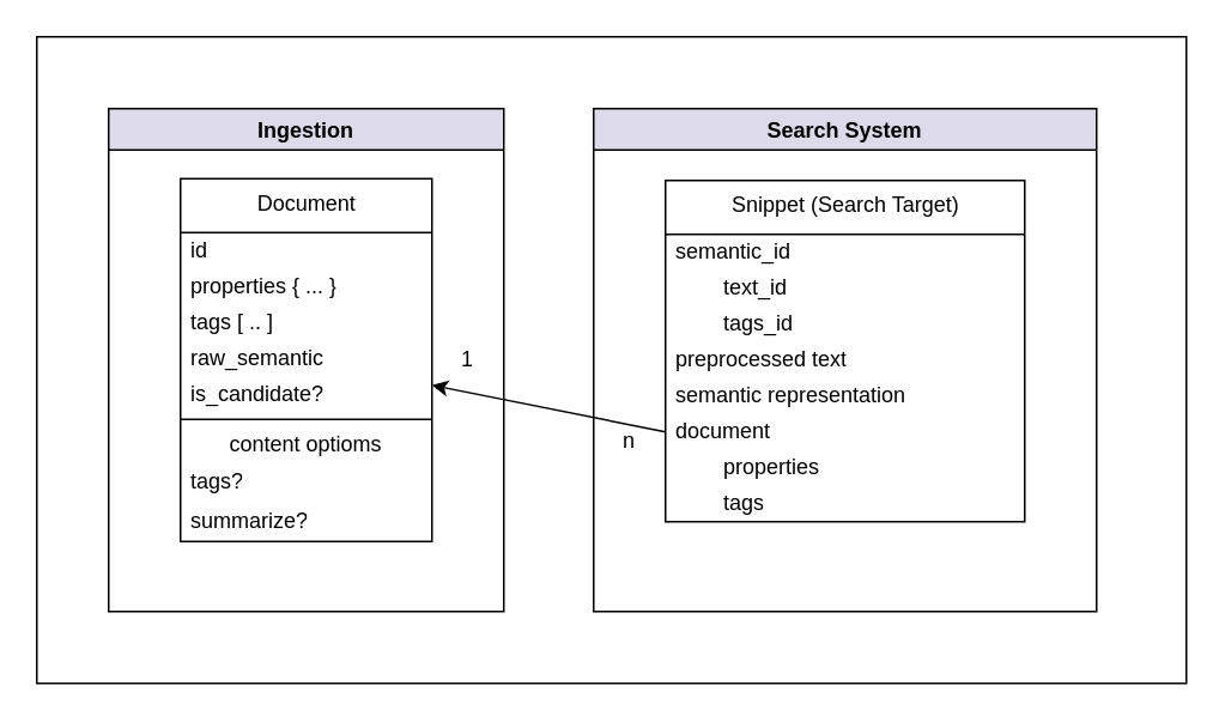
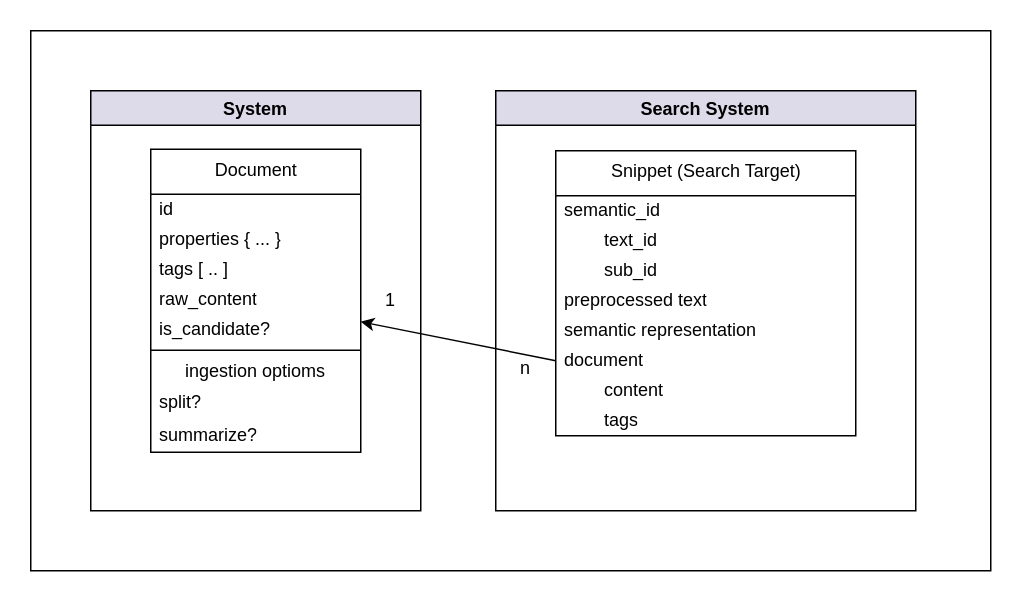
  <mxCell id="0" />
  <mxCell id="1" parent="0" />
  <mxCell id="2" value="" style="rounded=0;whiteSpace=wrap;html=1;" vertex="1" parent="1"><mxGeometry width="640" height="360" as="geometry" x="20" y="20" /></mxCell>
  <mxCell id="3" value="Search System" style="swimlane;fontColor=#000000;fillColor=#DDDBEA;" vertex="1" parent="1"><mxGeometry x="330" y="60" width="280" height="280" as="geometry"><mxRectangle x="360" y="450" width="150" height="30" as="alternateBounds" /></mxGeometry></mxCell>
  <mxCell id="4" value="Snippet (Search Target)" style="swimlane;fontStyle=0;align=center;verticalAlign=top;childLayout=stackLayout;horizontal=1;startSize=30;horizontalStack=0;resizeParent=1;resizeParentMax=0;resizeLast=0;collapsible=0;marginBottom=0;html=1;" vertex="1" parent="3"><mxGeometry x="40" y="40" width="200" height="190" as="geometry" /></mxCell>
  <mxCell id="5" value="semantic_id" style="text;html=1;strokeColor=none;fillColor=none;align=left;verticalAlign=middle;spacingLeft=4;spacingRight=4;overflow=hidden;rotatable=0;points=[[0,0.5],[1,0.5]];portConstraint=eastwest;" vertex="1" parent="4"><mxGeometry y="30" width="200" height="20" as="geometry" /></mxCell>
  <mxCell id="6" value="&lt;span style=&quot;white-space: pre;&quot;&gt;&#09;&lt;/span&gt;text_id" style="text;html=1;strokeColor=none;fillColor=none;align=left;verticalAlign=middle;spacingLeft=4;spacingRight=4;overflow=hidden;rotatable=0;points=[[0,0.5],[1,0.5]];portConstraint=eastwest;" vertex="1" parent="4"><mxGeometry y="50" width="200" height="20" as="geometry" /></mxCell>
- <mxCell id="7" value="&lt;span style=&quot;white-space: pre;&quot;&gt;&#09;&lt;/span&gt;tags_id" style="text;html=1;strokeColor=none;fillColor=none;align=left;verticalAlign=middle;spacingLeft=4;spacingRight=4;overflow=hidden;rotatable=0;points=[[0,0.5],[1,0.5]];portConstraint=eastwest;" vertex="1" parent="4"><mxGeometry y="70" width="200" height="20" as="geometry" /></mxCell>
+ <mxCell id="7" value="&lt;span style=&quot;white-space: pre;&quot;&gt;&#09;&lt;/span&gt;sub_id" style="text;html=1;strokeColor=none;fillColor=none;align=left;verticalAlign=middle;spacingLeft=4;spacingRight=4;overflow=hidden;rotatable=0;points=[[0,0.5],[1,0.5]];portConstraint=eastwest;" vertex="1" parent="4"><mxGeometry y="70" width="200" height="20" as="geometry" /></mxCell>
  <mxCell id="8" value="preprocessed text" style="text;html=1;strokeColor=none;fillColor=none;align=left;verticalAlign=middle;spacingLeft=4;spacingRight=4;overflow=hidden;rotatable=0;points=[[0,0.5],[1,0.5]];portConstraint=eastwest;" vertex="1" parent="4"><mxGeometry y="90" width="200" height="20" as="geometry" /></mxCell>
  <mxCell id="9" value="semantic representation" style="text;html=1;strokeColor=none;fillColor=none;align=left;verticalAlign=middle;spacingLeft=4;spacingRight=4;overflow=hidden;rotatable=0;points=[[0,0.5],[1,0.5]];portConstraint=eastwest;" vertex="1" parent="4"><mxGeometry y="110" width="200" height="20" as="geometry" /></mxCell>
  <mxCell id="10" value="&lt;font color=&quot;#000000&quot;&gt;document&lt;br&gt;&lt;/font&gt;" style="text;html=1;strokeColor=none;fillColor=none;align=left;verticalAlign=middle;spacingLeft=4;spacingRight=4;overflow=hidden;rotatable=0;points=[[0,0.5],[1,0.5]];portConstraint=eastwest;fontColor=#808080;" vertex="1" parent="4"><mxGeometry y="130" width="200" height="20" as="geometry" /></mxCell>
- <mxCell id="11" value="&lt;span style=&quot;white-space: pre;&quot;&gt;&#09;&lt;/span&gt;properties" style="text;html=1;strokeColor=none;fillColor=none;align=left;verticalAlign=middle;spacingLeft=4;spacingRight=4;overflow=hidden;rotatable=0;points=[[0,0.5],[1,0.5]];portConstraint=eastwest;" vertex="1" parent="4"><mxGeometry y="150" width="200" height="20" as="geometry" /></mxCell>
+ <mxCell id="11" value="&lt;span style=&quot;white-space: pre;&quot;&gt;&#09;&lt;/span&gt;content" style="text;html=1;strokeColor=none;fillColor=none;align=left;verticalAlign=middle;spacingLeft=4;spacingRight=4;overflow=hidden;rotatable=0;points=[[0,0.5],[1,0.5]];portConstraint=eastwest;" vertex="1" parent="4"><mxGeometry y="150" width="200" height="20" as="geometry" /></mxCell>
  <mxCell id="12" value="&lt;span style=&quot;white-space: pre;&quot;&gt;&#09;&lt;/span&gt;tags" style="text;html=1;strokeColor=none;fillColor=none;align=left;verticalAlign=middle;spacingLeft=4;spacingRight=4;overflow=hidden;rotatable=0;points=[[0,0.5],[1,0.5]];portConstraint=eastwest;" vertex="1" parent="4"><mxGeometry y="170" width="200" height="20" as="geometry" /></mxCell>
  <mxCell id="13" value="n" style="text;html=1;strokeColor=none;fillColor=none;align=center;verticalAlign=middle;whiteSpace=wrap;rounded=0;fontColor=#000000;" vertex="1" parent="3"><mxGeometry x="10" y="180" width="20" height="10" as="geometry" /></mxCell>
- <mxCell id="14" value="Ingestion" style="swimlane;fontColor=#000000;startSize=23;fillColor=#DDDBEA;" vertex="1" parent="1"><mxGeometry x="60" y="60" width="220" height="280" as="geometry" /></mxCell>
+ <mxCell id="14" value="System" style="swimlane;fontColor=#000000;startSize=23;fillColor=#DDDBEA;" vertex="1" parent="1"><mxGeometry x="60" y="60" width="220" height="280" as="geometry" /></mxCell>
  <mxCell id="15" value="Document" style="swimlane;fontStyle=0;align=center;verticalAlign=top;childLayout=stackLayout;horizontal=1;startSize=30;horizontalStack=0;resizeParent=1;resizeParentMax=0;resizeLast=0;collapsible=0;marginBottom=0;html=1;" vertex="1" parent="14"><mxGeometry x="40" y="39" width="140" height="202" as="geometry" /></mxCell>
  <mxCell id="16" value="id" style="text;html=1;strokeColor=none;fillColor=none;align=left;verticalAlign=middle;spacingLeft=4;spacingRight=4;overflow=hidden;rotatable=0;points=[[0,0.5],[1,0.5]];portConstraint=eastwest;" vertex="1" parent="15"><mxGeometry y="30" width="140" height="20" as="geometry" /></mxCell>
  <mxCell id="17" value="properties { ... }" style="text;html=1;strokeColor=none;fillColor=none;align=left;verticalAlign=middle;spacingLeft=4;spacingRight=4;overflow=hidden;rotatable=0;points=[[0,0.5],[1,0.5]];portConstraint=eastwest;" vertex="1" parent="15"><mxGeometry y="50" width="140" height="20" as="geometry" /></mxCell>
  <mxCell id="18" value="&lt;font color=&quot;#000000&quot;&gt;tags&lt;/font&gt; &lt;font color=&quot;#000000&quot;&gt;[ .. ]&lt;/font&gt;" style="text;html=1;strokeColor=none;fillColor=none;align=left;verticalAlign=middle;spacingLeft=4;spacingRight=4;overflow=hidden;rotatable=0;points=[[0,0.5],[1,0.5]];portConstraint=eastwest;fontColor=#808080;" vertex="1" parent="15"><mxGeometry y="70" width="140" height="20" as="geometry" /></mxCell>
- <mxCell id="19" value="raw_semantic" style="text;html=1;strokeColor=none;fillColor=none;align=left;verticalAlign=middle;spacingLeft=4;spacingRight=4;overflow=hidden;rotatable=0;points=[[0,0.5],[1,0.5]];portConstraint=eastwest;" vertex="1" parent="15"><mxGeometry y="90" width="140" height="20" as="geometry" /></mxCell>
+ <mxCell id="19" value="raw_content" style="text;html=1;strokeColor=none;fillColor=none;align=left;verticalAlign=middle;spacingLeft=4;spacingRight=4;overflow=hidden;rotatable=0;points=[[0,0.5],[1,0.5]];portConstraint=eastwest;" vertex="1" parent="15"><mxGeometry y="90" width="140" height="20" as="geometry" /></mxCell>
  <mxCell id="20" value="is_candidate?" style="text;html=1;strokeColor=none;fillColor=none;align=left;verticalAlign=middle;spacingLeft=4;spacingRight=4;overflow=hidden;rotatable=0;points=[[0,0.5],[1,0.5]];portConstraint=eastwest;" vertex="1" parent="15"><mxGeometry y="110" width="140" height="20" as="geometry" /></mxCell>
  <mxCell id="21" value="" style="line;strokeWidth=1;fillColor=none;align=left;verticalAlign=middle;spacingTop=-1;spacingLeft=3;spacingRight=3;rotatable=0;labelPosition=right;points=[];portConstraint=eastwest;" vertex="1" parent="15"><mxGeometry y="130" width="140" height="8" as="geometry" /></mxCell>
- <mxCell id="22" value="content optioms" style="text;html=1;strokeColor=none;fillColor=none;align=center;verticalAlign=middle;spacingLeft=4;spacingRight=4;overflow=hidden;rotatable=0;points=[[0,0.5],[1,0.5]];portConstraint=eastwest;" vertex="1" parent="15"><mxGeometry y="138" width="140" height="20" as="geometry" /></mxCell>
- <mxCell id="23" value="&lt;div&gt;tags?&lt;/div&gt;" style="text;html=1;strokeColor=none;fillColor=none;align=left;verticalAlign=middle;spacingLeft=4;spacingRight=4;overflow=hidden;rotatable=0;points=[[0,0.5],[1,0.5]];portConstraint=eastwest;" vertex="1" parent="15"><mxGeometry y="158" width="140" height="22" as="geometry" /></mxCell>
+ <mxCell id="22" value="ingestion optioms" style="text;html=1;strokeColor=none;fillColor=none;align=center;verticalAlign=middle;spacingLeft=4;spacingRight=4;overflow=hidden;rotatable=0;points=[[0,0.5],[1,0.5]];portConstraint=eastwest;" vertex="1" parent="15"><mxGeometry y="138" width="140" height="20" as="geometry" /></mxCell>
+ <mxCell id="23" value="&lt;div&gt;split?&lt;/div&gt;" style="text;html=1;strokeColor=none;fillColor=none;align=left;verticalAlign=middle;spacingLeft=4;spacingRight=4;overflow=hidden;rotatable=0;points=[[0,0.5],[1,0.5]];portConstraint=eastwest;" vertex="1" parent="15"><mxGeometry y="158" width="140" height="22" as="geometry" /></mxCell>
  <mxCell id="24" value="summarize?" style="text;html=1;strokeColor=none;fillColor=none;align=left;verticalAlign=middle;spacingLeft=4;spacingRight=4;overflow=hidden;rotatable=0;points=[[0,0.5],[1,0.5]];portConstraint=eastwest;" vertex="1" parent="15"><mxGeometry y="180" width="140" height="22" as="geometry" /></mxCell>
  <mxCell id="25" value="1" style="text;html=1;strokeColor=none;fillColor=none;align=center;verticalAlign=middle;whiteSpace=wrap;rounded=0;fontColor=#000000;" vertex="1" parent="14"><mxGeometry x="190" y="135" width="20" height="10" as="geometry" /></mxCell>
  <mxCell id="26" value="" style="endArrow=classic;html=1;rounded=0;exitX=0;exitY=0.5;exitDx=0;exitDy=0;" edge="1" parent="1" source="10" target="15"><mxGeometry width="50" height="50" relative="1" as="geometry"><mxPoint x="350" y="480" as="sourcePoint" /><mxPoint x="400" y="430" as="targetPoint" /><Array as="points" /></mxGeometry></mxCell>
